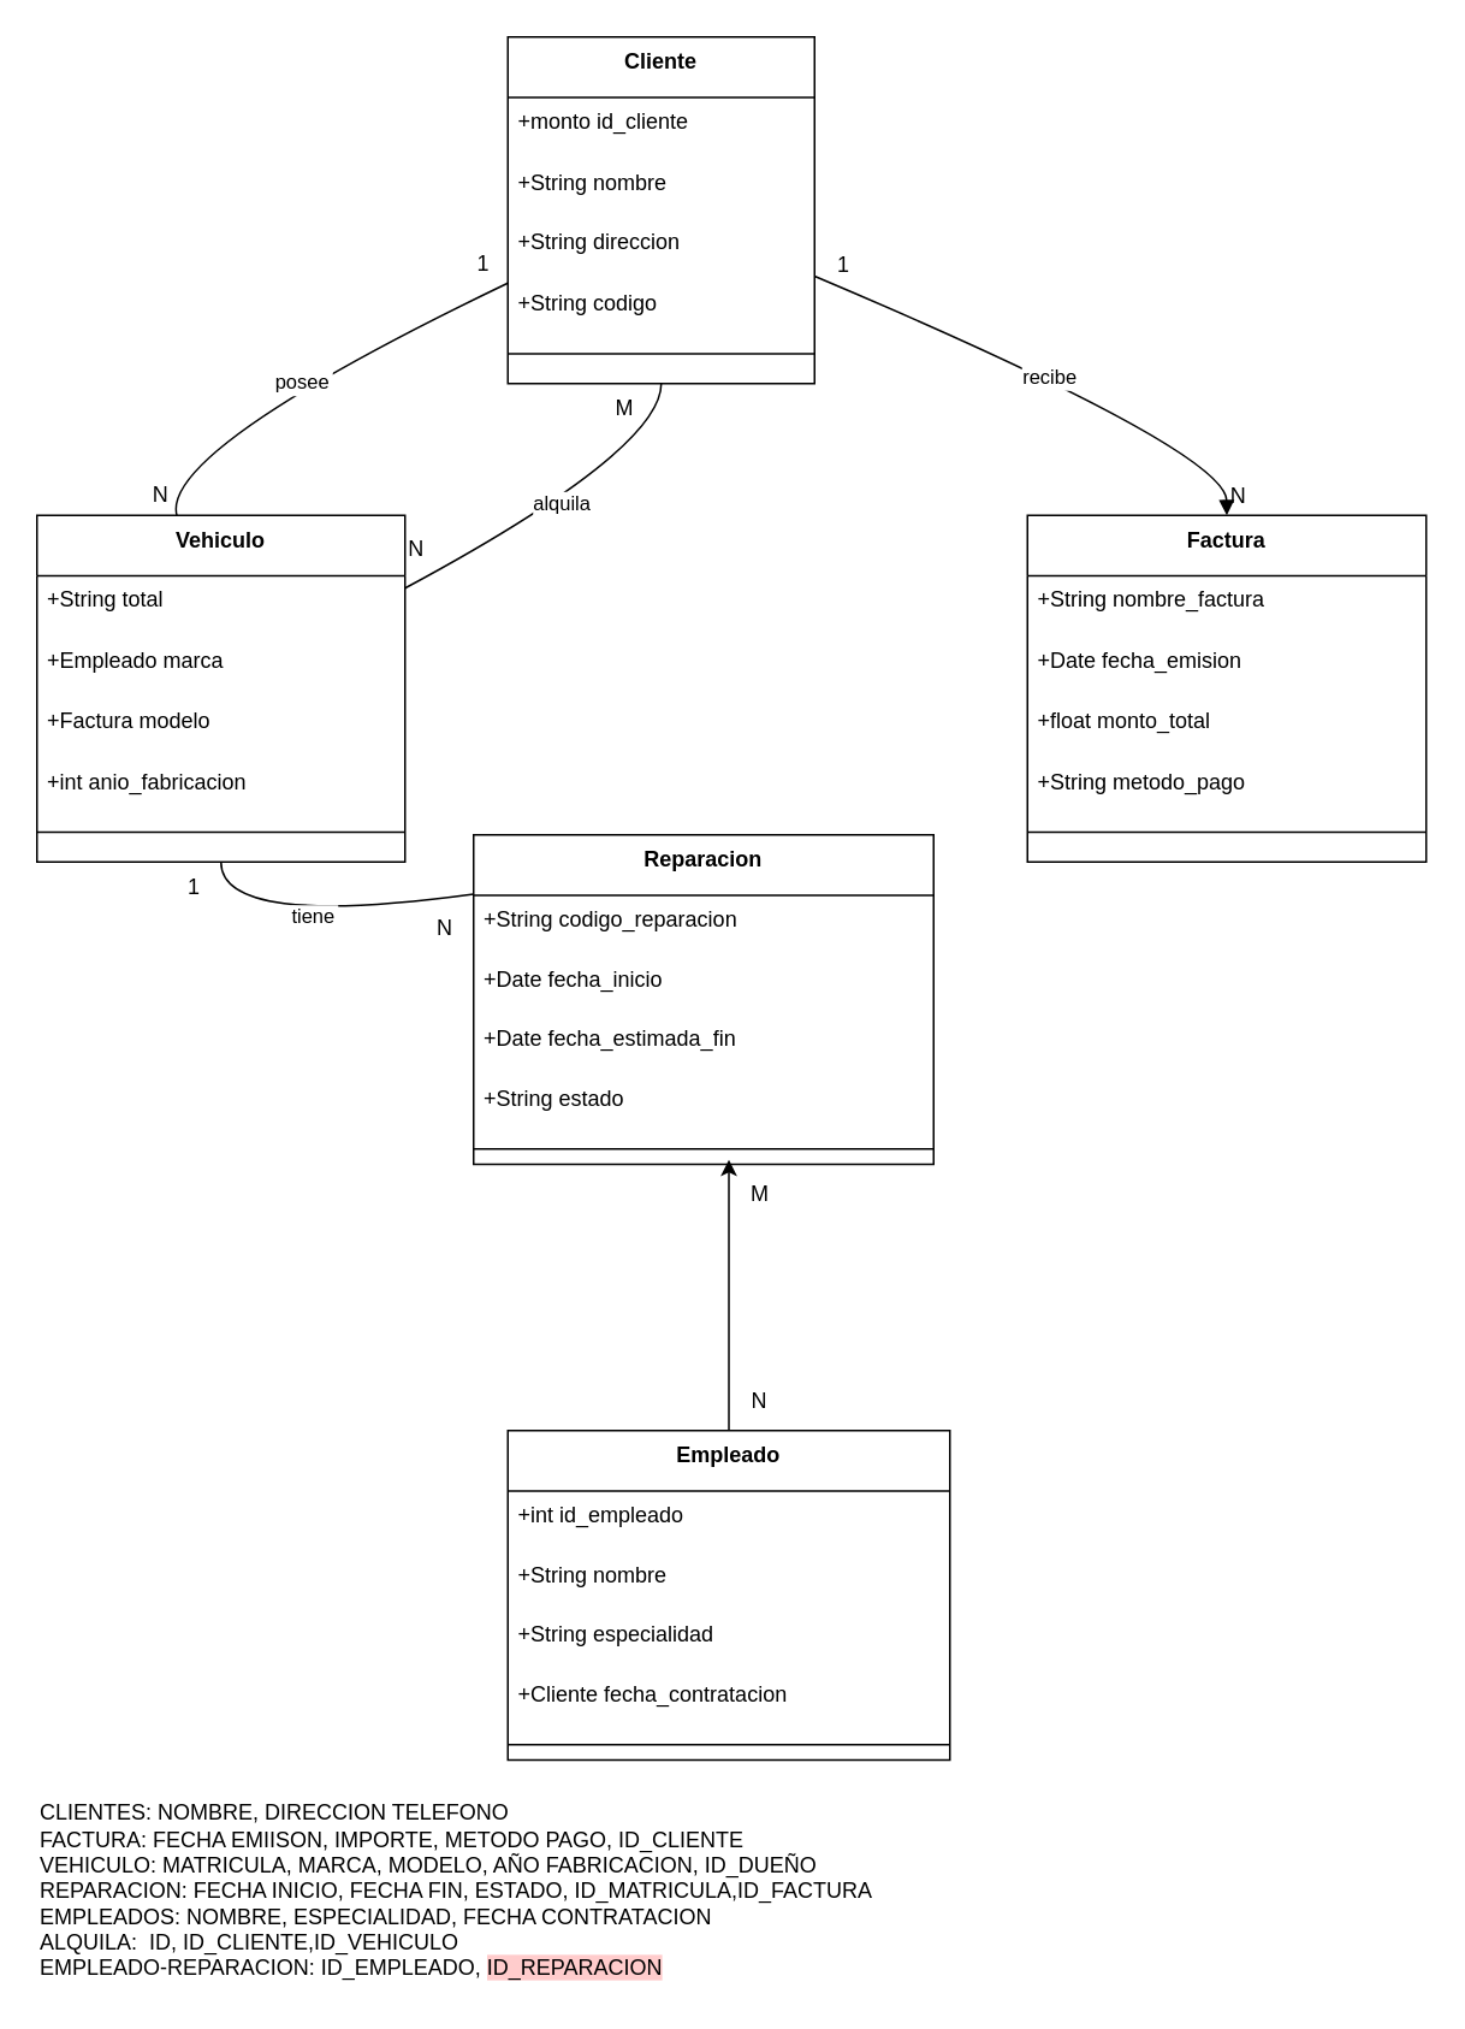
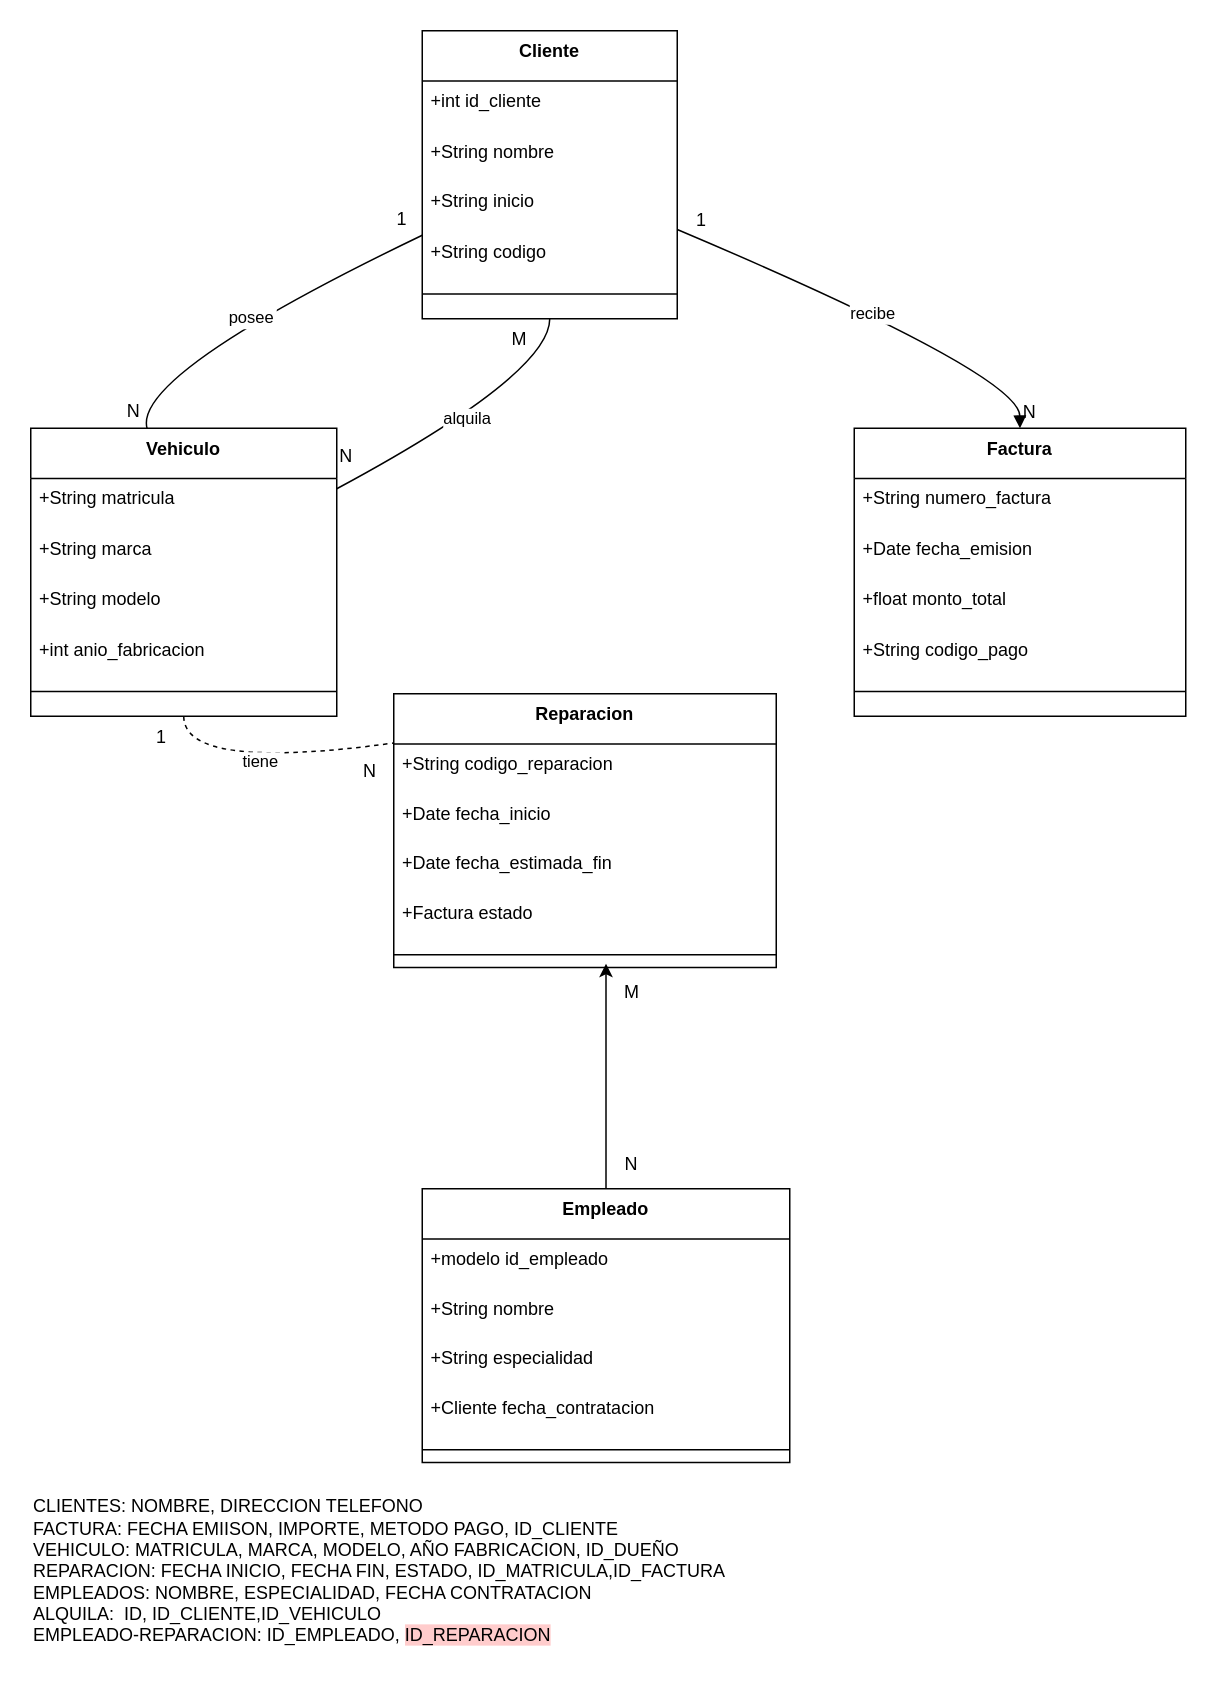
  <mxCell id="0" />
  <mxCell id="1" parent="0" />
  <mxCell id="2" value="Cliente" style="swimlane;fontStyle=1;align=center;verticalAlign=top;childLayout=stackLayout;horizontal=1;startSize=33.455;horizontalStack=0;resizeParent=1;resizeParentMax=0;resizeLast=0;collapsible=0;marginBottom=0;" parent="1" vertex="1"><mxGeometry x="281" y="20" width="170" height="192" as="geometry" /></mxCell>
- <mxCell id="3" value="+monto id_cliente" style="text;strokeColor=none;fillColor=none;align=left;verticalAlign=top;spacingLeft=4;spacingRight=4;overflow=hidden;rotatable=0;points=[[0,0.5],[1,0.5]];portConstraint=eastwest;" parent="2" vertex="1"><mxGeometry y="33" width="170" height="33" as="geometry" /></mxCell>
+ <mxCell id="3" value="+int id_cliente" style="text;strokeColor=none;fillColor=none;align=left;verticalAlign=top;spacingLeft=4;spacingRight=4;overflow=hidden;rotatable=0;points=[[0,0.5],[1,0.5]];portConstraint=eastwest;" parent="2" vertex="1"><mxGeometry y="33" width="170" height="33" as="geometry" /></mxCell>
  <mxCell id="4" value="+String nombre" style="text;strokeColor=none;fillColor=none;align=left;verticalAlign=top;spacingLeft=4;spacingRight=4;overflow=hidden;rotatable=0;points=[[0,0.5],[1,0.5]];portConstraint=eastwest;" parent="2" vertex="1"><mxGeometry y="67" width="170" height="33" as="geometry" /></mxCell>
- <mxCell id="5" value="+String direccion" style="text;strokeColor=none;fillColor=none;align=left;verticalAlign=top;spacingLeft=4;spacingRight=4;overflow=hidden;rotatable=0;points=[[0,0.5],[1,0.5]];portConstraint=eastwest;" parent="2" vertex="1"><mxGeometry y="100" width="170" height="33" as="geometry" /></mxCell>
+ <mxCell id="5" value="+String inicio" style="text;strokeColor=none;fillColor=none;align=left;verticalAlign=top;spacingLeft=4;spacingRight=4;overflow=hidden;rotatable=0;points=[[0,0.5],[1,0.5]];portConstraint=eastwest;" parent="2" vertex="1"><mxGeometry y="100" width="170" height="33" as="geometry" /></mxCell>
  <mxCell id="6" value="+String codigo" style="text;strokeColor=none;fillColor=none;align=left;verticalAlign=top;spacingLeft=4;spacingRight=4;overflow=hidden;rotatable=0;points=[[0,0.5],[1,0.5]];portConstraint=eastwest;" parent="2" vertex="1"><mxGeometry y="134" width="170" height="33" as="geometry" /></mxCell>
  <mxCell id="7" style="line;strokeWidth=1;fillColor=none;align=left;verticalAlign=middle;spacingTop=-1;spacingLeft=3;spacingRight=3;rotatable=0;labelPosition=right;points=[];portConstraint=eastwest;strokeColor=inherit;" parent="2" vertex="1"><mxGeometry y="167" width="170" height="17" as="geometry" /></mxCell>
  <mxCell id="8" value="Vehiculo" style="swimlane;fontStyle=1;align=center;verticalAlign=top;childLayout=stackLayout;horizontal=1;startSize=33.455;horizontalStack=0;resizeParent=1;resizeParentMax=0;resizeLast=0;collapsible=0;marginBottom=0;" parent="1" vertex="1"><mxGeometry x="20" y="285" width="204" height="192" as="geometry" /></mxCell>
- <mxCell id="9" value="+String total" style="text;strokeColor=none;fillColor=none;align=left;verticalAlign=top;spacingLeft=4;spacingRight=4;overflow=hidden;rotatable=0;points=[[0,0.5],[1,0.5]];portConstraint=eastwest;" parent="8" vertex="1"><mxGeometry y="33" width="204" height="33" as="geometry" /></mxCell>
- <mxCell id="10" value="+Empleado marca" style="text;strokeColor=none;fillColor=none;align=left;verticalAlign=top;spacingLeft=4;spacingRight=4;overflow=hidden;rotatable=0;points=[[0,0.5],[1,0.5]];portConstraint=eastwest;" parent="8" vertex="1"><mxGeometry y="67" width="204" height="33" as="geometry" /></mxCell>
- <mxCell id="11" value="+Factura modelo" style="text;strokeColor=none;fillColor=none;align=left;verticalAlign=top;spacingLeft=4;spacingRight=4;overflow=hidden;rotatable=0;points=[[0,0.5],[1,0.5]];portConstraint=eastwest;" parent="8" vertex="1"><mxGeometry y="100" width="204" height="33" as="geometry" /></mxCell>
+ <mxCell id="9" value="+String matricula" style="text;strokeColor=none;fillColor=none;align=left;verticalAlign=top;spacingLeft=4;spacingRight=4;overflow=hidden;rotatable=0;points=[[0,0.5],[1,0.5]];portConstraint=eastwest;" parent="8" vertex="1"><mxGeometry y="33" width="204" height="33" as="geometry" /></mxCell>
+ <mxCell id="10" value="+String marca" style="text;strokeColor=none;fillColor=none;align=left;verticalAlign=top;spacingLeft=4;spacingRight=4;overflow=hidden;rotatable=0;points=[[0,0.5],[1,0.5]];portConstraint=eastwest;" parent="8" vertex="1"><mxGeometry y="67" width="204" height="33" as="geometry" /></mxCell>
+ <mxCell id="11" value="+String modelo" style="text;strokeColor=none;fillColor=none;align=left;verticalAlign=top;spacingLeft=4;spacingRight=4;overflow=hidden;rotatable=0;points=[[0,0.5],[1,0.5]];portConstraint=eastwest;" parent="8" vertex="1"><mxGeometry y="100" width="204" height="33" as="geometry" /></mxCell>
  <mxCell id="12" value="+int anio_fabricacion" style="text;strokeColor=none;fillColor=none;align=left;verticalAlign=top;spacingLeft=4;spacingRight=4;overflow=hidden;rotatable=0;points=[[0,0.5],[1,0.5]];portConstraint=eastwest;" parent="8" vertex="1"><mxGeometry y="134" width="204" height="33" as="geometry" /></mxCell>
  <mxCell id="13" style="line;strokeWidth=1;fillColor=none;align=left;verticalAlign=middle;spacingTop=-1;spacingLeft=3;spacingRight=3;rotatable=0;labelPosition=right;points=[];portConstraint=eastwest;strokeColor=inherit;" parent="8" vertex="1"><mxGeometry y="167" width="204" height="17" as="geometry" /></mxCell>
  <mxCell id="14" value="Reparacion" style="swimlane;fontStyle=1;align=center;verticalAlign=top;childLayout=stackLayout;horizontal=1;startSize=33.455;horizontalStack=0;resizeParent=1;resizeParentMax=0;resizeLast=0;collapsible=0;marginBottom=0;" parent="1" vertex="1"><mxGeometry x="262" y="462" width="255" height="182.455" as="geometry" /></mxCell>
  <mxCell id="15" value="+String codigo_reparacion" style="text;strokeColor=none;fillColor=none;align=left;verticalAlign=top;spacingLeft=4;spacingRight=4;overflow=hidden;rotatable=0;points=[[0,0.5],[1,0.5]];portConstraint=eastwest;" parent="14" vertex="1"><mxGeometry y="33.455" width="255" height="33" as="geometry" /></mxCell>
  <mxCell id="16" value="+Date fecha_inicio" style="text;strokeColor=none;fillColor=none;align=left;verticalAlign=top;spacingLeft=4;spacingRight=4;overflow=hidden;rotatable=0;points=[[0,0.5],[1,0.5]];portConstraint=eastwest;" parent="14" vertex="1"><mxGeometry y="66.455" width="255" height="33" as="geometry" /></mxCell>
  <mxCell id="17" value="+Date fecha_estimada_fin" style="text;strokeColor=none;fillColor=none;align=left;verticalAlign=top;spacingLeft=4;spacingRight=4;overflow=hidden;rotatable=0;points=[[0,0.5],[1,0.5]];portConstraint=eastwest;" parent="14" vertex="1"><mxGeometry y="99.455" width="255" height="33" as="geometry" /></mxCell>
- <mxCell id="18" value="+String estado" style="text;strokeColor=none;fillColor=none;align=left;verticalAlign=top;spacingLeft=4;spacingRight=4;overflow=hidden;rotatable=0;points=[[0,0.5],[1,0.5]];portConstraint=eastwest;" parent="14" vertex="1"><mxGeometry y="132.455" width="255" height="33" as="geometry" /></mxCell>
+ <mxCell id="18" value="+Factura estado" style="text;strokeColor=none;fillColor=none;align=left;verticalAlign=top;spacingLeft=4;spacingRight=4;overflow=hidden;rotatable=0;points=[[0,0.5],[1,0.5]];portConstraint=eastwest;" parent="14" vertex="1"><mxGeometry y="132.455" width="255" height="33" as="geometry" /></mxCell>
  <mxCell id="19" style="line;strokeWidth=1;fillColor=none;align=left;verticalAlign=middle;spacingTop=-1;spacingLeft=3;spacingRight=3;rotatable=0;labelPosition=right;points=[];portConstraint=eastwest;strokeColor=inherit;" parent="14" vertex="1"><mxGeometry y="165.455" width="255" height="17" as="geometry" /></mxCell>
  <mxCell id="20" value="Factura" style="swimlane;fontStyle=1;align=center;verticalAlign=top;childLayout=stackLayout;horizontal=1;startSize=33.455;horizontalStack=0;resizeParent=1;resizeParentMax=0;resizeLast=0;collapsible=0;marginBottom=0;" parent="1" vertex="1"><mxGeometry x="569" y="285" width="221" height="192" as="geometry" /></mxCell>
- <mxCell id="21" value="+String nombre_factura" style="text;strokeColor=none;fillColor=none;align=left;verticalAlign=top;spacingLeft=4;spacingRight=4;overflow=hidden;rotatable=0;points=[[0,0.5],[1,0.5]];portConstraint=eastwest;" parent="20" vertex="1"><mxGeometry y="33" width="221" height="33" as="geometry" /></mxCell>
+ <mxCell id="21" value="+String numero_factura" style="text;strokeColor=none;fillColor=none;align=left;verticalAlign=top;spacingLeft=4;spacingRight=4;overflow=hidden;rotatable=0;points=[[0,0.5],[1,0.5]];portConstraint=eastwest;" parent="20" vertex="1"><mxGeometry y="33" width="221" height="33" as="geometry" /></mxCell>
  <mxCell id="22" value="+Date fecha_emision" style="text;strokeColor=none;fillColor=none;align=left;verticalAlign=top;spacingLeft=4;spacingRight=4;overflow=hidden;rotatable=0;points=[[0,0.5],[1,0.5]];portConstraint=eastwest;" parent="20" vertex="1"><mxGeometry y="67" width="221" height="33" as="geometry" /></mxCell>
  <mxCell id="23" value="+float monto_total" style="text;strokeColor=none;fillColor=none;align=left;verticalAlign=top;spacingLeft=4;spacingRight=4;overflow=hidden;rotatable=0;points=[[0,0.5],[1,0.5]];portConstraint=eastwest;" parent="20" vertex="1"><mxGeometry y="100" width="221" height="33" as="geometry" /></mxCell>
- <mxCell id="24" value="+String metodo_pago" style="text;strokeColor=none;fillColor=none;align=left;verticalAlign=top;spacingLeft=4;spacingRight=4;overflow=hidden;rotatable=0;points=[[0,0.5],[1,0.5]];portConstraint=eastwest;" parent="20" vertex="1"><mxGeometry y="134" width="221" height="33" as="geometry" /></mxCell>
+ <mxCell id="24" value="+String codigo_pago" style="text;strokeColor=none;fillColor=none;align=left;verticalAlign=top;spacingLeft=4;spacingRight=4;overflow=hidden;rotatable=0;points=[[0,0.5],[1,0.5]];portConstraint=eastwest;" parent="20" vertex="1"><mxGeometry y="134" width="221" height="33" as="geometry" /></mxCell>
  <mxCell id="25" style="line;strokeWidth=1;fillColor=none;align=left;verticalAlign=middle;spacingTop=-1;spacingLeft=3;spacingRight=3;rotatable=0;labelPosition=right;points=[];portConstraint=eastwest;strokeColor=inherit;" parent="20" vertex="1"><mxGeometry y="167" width="221" height="17" as="geometry" /></mxCell>
  <mxCell id="26" style="edgeStyle=orthogonalEdgeStyle;rounded=0;orthogonalLoop=1;jettySize=auto;html=1;" edge="1" parent="1" source="27"><mxGeometry relative="1" as="geometry"><mxPoint x="403.5" y="642" as="targetPoint" /></mxGeometry></mxCell>
  <mxCell id="27" value="Empleado" style="swimlane;fontStyle=1;align=center;verticalAlign=top;childLayout=stackLayout;horizontal=1;startSize=33.455;horizontalStack=0;resizeParent=1;resizeParentMax=0;resizeLast=0;collapsible=0;marginBottom=0;" parent="1" vertex="1"><mxGeometry x="281" y="792" width="245" height="182.455" as="geometry" /></mxCell>
- <mxCell id="28" value="+int id_empleado" style="text;strokeColor=none;fillColor=none;align=left;verticalAlign=top;spacingLeft=4;spacingRight=4;overflow=hidden;rotatable=0;points=[[0,0.5],[1,0.5]];portConstraint=eastwest;" parent="27" vertex="1"><mxGeometry y="33.455" width="245" height="33" as="geometry" /></mxCell>
+ <mxCell id="28" value="+modelo id_empleado" style="text;strokeColor=none;fillColor=none;align=left;verticalAlign=top;spacingLeft=4;spacingRight=4;overflow=hidden;rotatable=0;points=[[0,0.5],[1,0.5]];portConstraint=eastwest;" parent="27" vertex="1"><mxGeometry y="33.455" width="245" height="33" as="geometry" /></mxCell>
  <mxCell id="29" value="+String nombre" style="text;strokeColor=none;fillColor=none;align=left;verticalAlign=top;spacingLeft=4;spacingRight=4;overflow=hidden;rotatable=0;points=[[0,0.5],[1,0.5]];portConstraint=eastwest;" parent="27" vertex="1"><mxGeometry y="66.455" width="245" height="33" as="geometry" /></mxCell>
  <mxCell id="30" value="+String especialidad" style="text;strokeColor=none;fillColor=none;align=left;verticalAlign=top;spacingLeft=4;spacingRight=4;overflow=hidden;rotatable=0;points=[[0,0.5],[1,0.5]];portConstraint=eastwest;" parent="27" vertex="1"><mxGeometry y="99.455" width="245" height="33" as="geometry" /></mxCell>
  <mxCell id="31" value="+Cliente fecha_contratacion" style="text;strokeColor=none;fillColor=none;align=left;verticalAlign=top;spacingLeft=4;spacingRight=4;overflow=hidden;rotatable=0;points=[[0,0.5],[1,0.5]];portConstraint=eastwest;" parent="27" vertex="1"><mxGeometry y="132.455" width="245" height="33" as="geometry" /></mxCell>
  <mxCell id="32" style="line;strokeWidth=1;fillColor=none;align=left;verticalAlign=middle;spacingTop=-1;spacingLeft=3;spacingRight=3;rotatable=0;labelPosition=right;points=[];portConstraint=eastwest;strokeColor=inherit;" parent="27" vertex="1"><mxGeometry y="165.455" width="245" height="17" as="geometry" /></mxCell>
  <mxCell id="33" value="posee" style="curved=1;startArrow=none;endArrow=none;exitX=0;exitY=0.71;entryX=0.38;entryY=0;" parent="1" source="2" target="8" edge="1"><mxGeometry relative="1" as="geometry"><Array as="points"><mxPoint x="88" y="249" /></Array></mxGeometry></mxCell>
  <mxCell id="34" value="1" style="edgeLabel;resizable=0;labelBackgroundColor=none;fontSize=12;align=right;verticalAlign=top;" parent="33" vertex="1"><mxGeometry x="-1" relative="1" as="geometry"><mxPoint x="-9" y="-24" as="offset" /></mxGeometry></mxCell>
  <mxCell id="35" value="N" style="edgeLabel;resizable=0;labelBackgroundColor=none;fontSize=12;align=left;verticalAlign=bottom;" parent="33" vertex="1"><mxGeometry x="1" relative="1" as="geometry"><mxPoint x="-15" y="-3" as="offset" /></mxGeometry></mxCell>
- <mxCell id="36" value="tiene" style="curved=1;startArrow=none;endArrow=none;exitX=0.5;exitY=1;entryX=0;entryY=0.18;" parent="1" source="8" target="14" edge="1"><mxGeometry relative="1" as="geometry"><Array as="points"><mxPoint x="122" y="514" /></Array></mxGeometry></mxCell>
+ <mxCell id="36" value="tiene" style="curved=1;startArrow=none;endArrow=none;exitX=0.5;exitY=1;entryX=0;entryY=0.18;dashed=1;" parent="1" source="8" target="14" edge="1"><mxGeometry relative="1" as="geometry"><Array as="points"><mxPoint x="122" y="514" /></Array></mxGeometry></mxCell>
  <mxCell id="37" value="1" style="edgeLabel;resizable=0;labelBackgroundColor=none;fontSize=12;align=left;verticalAlign=top;" parent="36" vertex="1"><mxGeometry x="-1" relative="1" as="geometry"><mxPoint x="-20" as="offset" /></mxGeometry></mxCell>
  <mxCell id="38" value="N" style="edgeLabel;resizable=0;labelBackgroundColor=none;fontSize=12;align=right;verticalAlign=bottom;" parent="36" vertex="1"><mxGeometry x="1" relative="1" as="geometry"><mxPoint x="-10" y="27" as="offset" /></mxGeometry></mxCell>
  <mxCell id="39" value="recibe" style="curved=1;startArrow=none;endArrow=block;exitX=1;exitY=0.69;entryX=0.5;entryY=0;" parent="1" source="2" target="20" edge="1"><mxGeometry relative="1" as="geometry"><Array as="points"><mxPoint x="679" y="249" /></Array></mxGeometry></mxCell>
  <mxCell id="40" value="1" style="edgeLabel;resizable=0;labelBackgroundColor=none;fontSize=12;align=left;verticalAlign=top;" parent="39" vertex="1"><mxGeometry x="-1" relative="1" as="geometry"><mxPoint x="11" y="-20" as="offset" /></mxGeometry></mxCell>
  <mxCell id="41" value="N" style="edgeLabel;resizable=0;labelBackgroundColor=none;fontSize=12;align=right;verticalAlign=bottom;" parent="39" vertex="1"><mxGeometry x="1" relative="1" as="geometry"><mxPoint x="12" y="-3" as="offset" /></mxGeometry></mxCell>
  <mxCell id="42" value="alquila" style="curved=1;startArrow=none;endArrow=none;exitX=0.5;exitY=1;entryX=1;entryY=0.21;" parent="1" source="2" target="8" edge="1"><mxGeometry relative="1" as="geometry"><Array as="points"><mxPoint x="366" y="249" /></Array></mxGeometry></mxCell>
  <mxCell id="43" value="M" style="edgeLabel;resizable=0;labelBackgroundColor=none;fontSize=12;align=right;verticalAlign=top;" parent="42" vertex="1"><mxGeometry x="-1" relative="1" as="geometry"><mxPoint x="-14" as="offset" /></mxGeometry></mxCell>
  <mxCell id="44" value="N" style="edgeLabel;resizable=0;labelBackgroundColor=none;fontSize=12;align=left;verticalAlign=bottom;" parent="42" vertex="1"><mxGeometry x="1" relative="1" as="geometry"><mxPoint y="-13" as="offset" /></mxGeometry></mxCell>
  <mxCell id="45" value="M" style="edgeLabel;resizable=0;labelBackgroundColor=none;fontSize=12;align=left;verticalAlign=bottom;" vertex="1" parent="1"><mxGeometry x="462" y="682" as="geometry"><mxPoint x="-48" y="-13" as="offset" /></mxGeometry></mxCell>
  <mxCell id="46" value="N" style="edgeLabel;resizable=0;labelBackgroundColor=none;fontSize=12;align=right;verticalAlign=top;" vertex="1" parent="1"><mxGeometry x="426" y="762" as="geometry" /></mxCell>
  <mxCell id="47" value="&lt;div align=&quot;left&quot;&gt;CLIENTES: NOMBRE, DIRECCION TELEFONO&lt;/div&gt;&lt;div align=&quot;left&quot;&gt;FACTURA: FECHA EMIISON, IMPORTE, METODO PAGO, ID_CLIENTE&lt;/div&gt;&lt;div align=&quot;left&quot;&gt;VEHICULO: MATRICULA, MARCA, MODELO, AÑO FABRICACION, ID_DUEÑO&lt;/div&gt;&lt;div align=&quot;left&quot;&gt;&lt;span style=&quot;background-color: rgb(255, 204, 204);&quot;&gt;&lt;span style=&quot;background-color: light-dark(#ffffff, var(--ge-dark-color, #121212));&quot;&gt;REPARACION&lt;/span&gt;&lt;/span&gt;: FECHA INICIO, FECHA FIN, ESTADO, ID_MATRICULA,ID_FACTURA&lt;/div&gt;&lt;div align=&quot;left&quot;&gt;EMPLEADOS: NOMBRE, ESPECIALIDAD, FECHA CONTRATACION&lt;/div&gt;&lt;div align=&quot;left&quot;&gt;ALQUILA:&amp;nbsp; ID, ID_CLIENTE,ID_VEHICULO&lt;/div&gt;&lt;div align=&quot;left&quot;&gt;EMPLEADO-REPARACION: ID_EMPLEADO, &lt;span style=&quot;background-color: rgb(255, 204, 204);&quot;&gt;&lt;span style=&quot;background-color: light-dark(#ffffff, var(--ge-dark-color, #121212));&quot;&gt;&lt;span style=&quot;background-color: rgb(255, 204, 204);&quot;&gt;ID_REPARACION&lt;/span&gt;&lt;/span&gt;&lt;/span&gt;&lt;/div&gt;" style="text;html=1;whiteSpace=wrap;strokeColor=none;fillColor=none;align=left;verticalAlign=middle;rounded=0;" vertex="1" parent="1"><mxGeometry x="20" y="992" width="630" height="110" as="geometry" /></mxCell>
